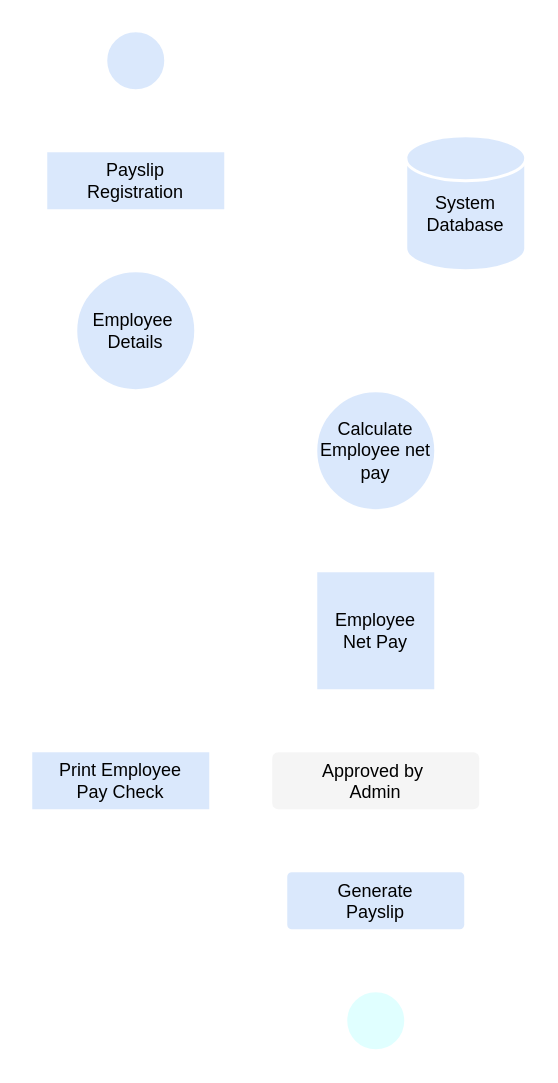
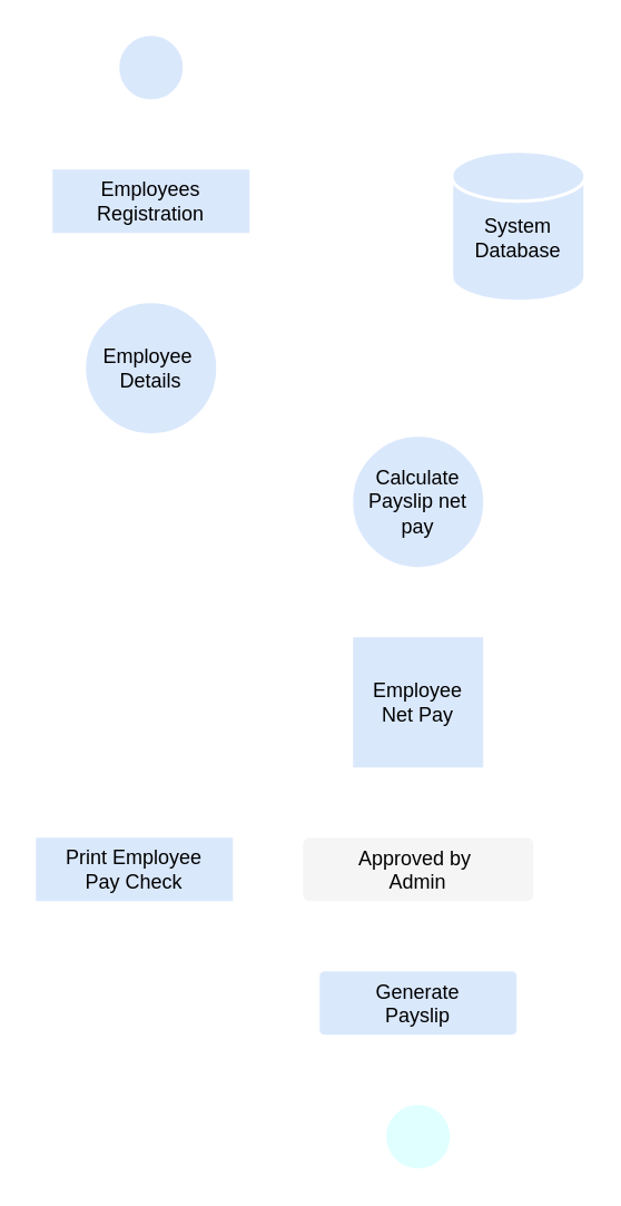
  <mxCell id="0" />
  <mxCell id="1" parent="0" />
  <mxCell id="2" style="edgeStyle=orthogonalEdgeStyle;rounded=0;orthogonalLoop=1;jettySize=auto;html=1;exitX=0.5;exitY=1;exitDx=0;exitDy=0;fillColor=#dae8fc;strokeColor=#ffffff;strokeWidth=2;labelBackgroundColor=none;" parent="1" source="4" edge="1"><mxGeometry relative="1" as="geometry"><mxPoint x="90.294" y="140" as="targetPoint" /></mxGeometry></mxCell>
  <mxCell id="3" value="" style="edgeStyle=orthogonalEdgeStyle;rounded=0;orthogonalLoop=1;jettySize=auto;html=1;fillColor=#dae8fc;strokeColor=#ffffff;strokeWidth=2;labelBackgroundColor=none;" parent="1" source="4" target="6" edge="1"><mxGeometry relative="1" as="geometry" /></mxCell>
  <mxCell id="4" value="" style="ellipse;fillColor=#dae8fc;strokeColor=#ffffff;strokeWidth=2;labelBackgroundColor=none;" parent="1" vertex="1"><mxGeometry x="70" y="20" width="40" height="40" as="geometry" /></mxCell>
  <mxCell id="5" value="" style="edgeStyle=orthogonalEdgeStyle;rounded=0;orthogonalLoop=1;jettySize=auto;html=1;fillColor=#dae8fc;strokeColor=#ffffff;strokeWidth=2;labelBackgroundColor=none;" parent="1" source="6" target="7" edge="1"><mxGeometry relative="1" as="geometry" /></mxCell>
- <mxCell id="6" value="Payslip&lt;br&gt;Registration" style="whiteSpace=wrap;html=1;fillColor=#dae8fc;strokeColor=#ffffff;strokeWidth=2;labelBackgroundColor=none;" parent="1" vertex="1"><mxGeometry x="30" y="100" width="120" height="40" as="geometry" /></mxCell>
+ <mxCell id="6" value="Employees&lt;br&gt;Registration" style="whiteSpace=wrap;html=1;fillColor=#dae8fc;strokeColor=#ffffff;strokeWidth=2;labelBackgroundColor=none;" parent="1" vertex="1"><mxGeometry x="30" y="100" width="120" height="40" as="geometry" /></mxCell>
  <mxCell id="7" value="Employee&amp;nbsp;&lt;br&gt;Details" style="ellipse;whiteSpace=wrap;html=1;fillColor=#dae8fc;strokeColor=#ffffff;strokeWidth=2;labelBackgroundColor=none;" parent="1" vertex="1"><mxGeometry x="50" y="180" width="80" height="80" as="geometry" /></mxCell>
  <mxCell id="8" value="&lt;br&gt;System&lt;br&gt;Database" style="strokeWidth=2;html=1;shape=mxgraph.flowchart.database;whiteSpace=wrap;fillColor=#dae8fc;strokeColor=#ffffff;labelBackgroundColor=none;" parent="1" vertex="1"><mxGeometry x="270" y="90" width="80" height="90" as="geometry" /></mxCell>
- <mxCell id="9" value="Calculate&lt;br&gt;Employee net&lt;br&gt;pay" style="ellipse;whiteSpace=wrap;html=1;aspect=fixed;fillColor=#dae8fc;strokeColor=#ffffff;strokeWidth=2;labelBackgroundColor=none;" parent="1" vertex="1"><mxGeometry x="210" y="260" width="80" height="80" as="geometry" /></mxCell>
+ <mxCell id="9" value="Calculate&lt;br&gt;Payslip net&lt;br&gt;pay" style="ellipse;whiteSpace=wrap;html=1;aspect=fixed;fillColor=#dae8fc;strokeColor=#ffffff;strokeWidth=2;labelBackgroundColor=none;" parent="1" vertex="1"><mxGeometry x="210" y="260" width="80" height="80" as="geometry" /></mxCell>
  <mxCell id="10" value="" style="endArrow=none;html=1;rounded=0;exitX=1;exitY=0.5;exitDx=0;exitDy=0;fillColor=#dae8fc;strokeColor=#ffffff;strokeWidth=2;labelBackgroundColor=none;" parent="1" source="7" edge="1"><mxGeometry width="50" height="50" relative="1" as="geometry"><mxPoint x="450" y="180" as="sourcePoint" /><mxPoint x="310" y="220" as="targetPoint" /></mxGeometry></mxCell>
  <mxCell id="11" value="" style="endArrow=classic;html=1;rounded=0;fillColor=#dae8fc;strokeColor=#ffffff;strokeWidth=2;labelBackgroundColor=none;" parent="1" target="9" edge="1"><mxGeometry width="50" height="50" relative="1" as="geometry"><mxPoint x="250" y="220" as="sourcePoint" /><mxPoint x="500" y="130" as="targetPoint" /></mxGeometry></mxCell>
  <mxCell id="12" value="" style="endArrow=classic;html=1;rounded=0;fillColor=#dae8fc;strokeColor=#ffffff;strokeWidth=2;labelBackgroundColor=none;" parent="1" target="8" edge="1"><mxGeometry width="50" height="50" relative="1" as="geometry"><mxPoint x="310" y="220" as="sourcePoint" /><mxPoint x="500" y="130" as="targetPoint" /></mxGeometry></mxCell>
  <mxCell id="13" style="edgeStyle=orthogonalEdgeStyle;rounded=0;orthogonalLoop=1;jettySize=auto;html=1;exitX=0.5;exitY=1;exitDx=0;exitDy=0;entryX=0.5;entryY=0;entryDx=0;entryDy=0;fillColor=#dae8fc;strokeColor=#ffffff;strokeWidth=2;labelBackgroundColor=none;" parent="1" source="14" target="17" edge="1"><mxGeometry relative="1" as="geometry" /></mxCell>
  <mxCell id="14" value="Employee&lt;br&gt;Net Pay" style="whiteSpace=wrap;html=1;fillColor=#dae8fc;strokeColor=#ffffff;strokeWidth=2;labelBackgroundColor=none;" parent="1" vertex="1"><mxGeometry x="210" y="380" width="80" height="80" as="geometry" /></mxCell>
  <mxCell id="15" style="edgeStyle=orthogonalEdgeStyle;rounded=0;orthogonalLoop=1;jettySize=auto;html=1;exitX=0;exitY=0.5;exitDx=0;exitDy=0;entryX=1;entryY=0.5;entryDx=0;entryDy=0;fillColor=#dae8fc;strokeColor=#ffffff;strokeWidth=2;labelBackgroundColor=none;endArrow=diamond;" parent="1" source="17" target="18" edge="1"><mxGeometry relative="1" as="geometry"><mxPoint x="90" y="520" as="targetPoint" /></mxGeometry></mxCell>
  <mxCell id="16" value="" style="edgeStyle=orthogonalEdgeStyle;rounded=0;orthogonalLoop=1;jettySize=auto;html=1;fillColor=#dae8fc;strokeColor=#ffffff;strokeWidth=2;labelBackgroundColor=none;endArrow=none;" parent="1" source="17" target="20" edge="1"><mxGeometry relative="1" as="geometry" /></mxCell>
  <mxCell id="17" value="Approved by&amp;nbsp;&lt;br&gt;Admin" style="html=1;align=center;verticalAlign=top;rounded=1;absoluteArcSize=1;arcSize=10;whiteSpace=wrap;fillColor=#f5f5f5;strokeColor=#ffffff;strokeWidth=2;labelBackgroundColor=none;" parent="1" vertex="1"><mxGeometry x="180" y="500" width="140" height="40" as="geometry" /></mxCell>
  <mxCell id="18" value="Print Employee&lt;br&gt;Pay Check" style="rounded=0;whiteSpace=wrap;html=1;fillColor=#dae8fc;strokeColor=#ffffff;strokeWidth=2;labelBackgroundColor=none;" parent="1" vertex="1"><mxGeometry x="20" y="500" width="120" height="40" as="geometry" /></mxCell>
  <mxCell id="19" value="" style="edgeStyle=orthogonalEdgeStyle;rounded=0;orthogonalLoop=1;jettySize=auto;html=1;fillColor=#dae8fc;strokeColor=#ffffff;strokeWidth=2;labelBackgroundColor=none;" parent="1" source="20" edge="1"><mxGeometry relative="1" as="geometry"><mxPoint x="250" y="660" as="targetPoint" /></mxGeometry></mxCell>
  <mxCell id="20" value="Generate&lt;br&gt;Payslip" style="whiteSpace=wrap;html=1;verticalAlign=top;rounded=1;arcSize=10;fillColor=#dae8fc;strokeColor=#ffffff;strokeWidth=2;labelBackgroundColor=none;" parent="1" vertex="1"><mxGeometry x="190" y="580" width="120" height="40" as="geometry" /></mxCell>
  <mxCell id="21" value="" style="ellipse;strokeWidth=2;labelBackgroundColor=none;strokeColor=#ffffff;fillColor=#e0ffff;" parent="1" vertex="1"><mxGeometry x="230" y="660" width="40" height="40" as="geometry" /></mxCell>
